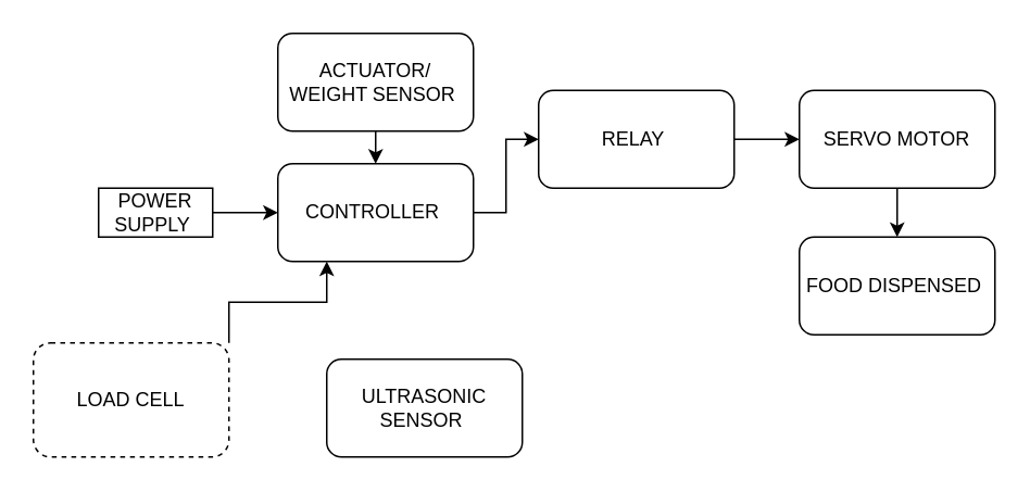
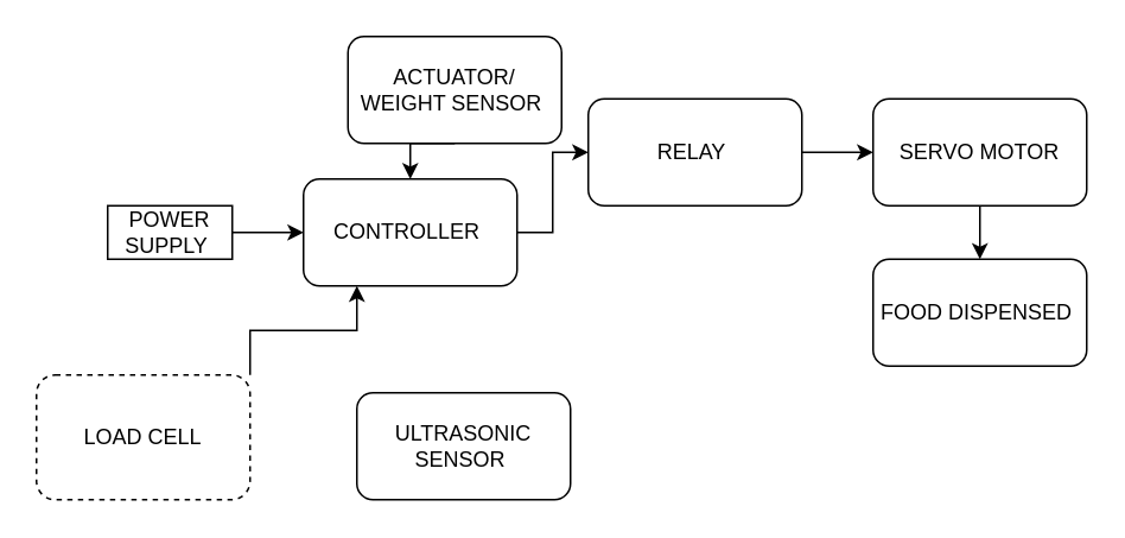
  <mxCell id="0" />
  <mxCell id="1" parent="0" />
  <mxCell id="2" style="edgeStyle=orthogonalEdgeStyle;rounded=0;orthogonalLoop=1;jettySize=auto;html=1;exitX=1;exitY=0.5;exitDx=0;exitDy=0;entryX=0;entryY=0.5;entryDx=0;entryDy=0;" edge="1" parent="1" source="3" target="7"><mxGeometry relative="1" as="geometry" /></mxCell>
  <mxCell id="3" value="CONTROLLER&amp;nbsp;" style="rounded=1;whiteSpace=wrap;html=1;" vertex="1" parent="1"><mxGeometry x="170" y="100" width="120" height="60" as="geometry" /></mxCell>
  <mxCell id="4" style="edgeStyle=orthogonalEdgeStyle;rounded=0;orthogonalLoop=1;jettySize=auto;html=1;exitX=1;exitY=0.5;exitDx=0;exitDy=0;entryX=0;entryY=0.5;entryDx=0;entryDy=0;" edge="1" parent="1" source="5" target="3"><mxGeometry relative="1" as="geometry" /></mxCell>
  <mxCell id="5" value="POWER SUPPLY&amp;nbsp;" style="rounded=0;whiteSpace=wrap;html=1;" vertex="1" parent="1"><mxGeometry x="60" y="115" width="70" height="30" as="geometry" /></mxCell>
  <mxCell id="6" style="edgeStyle=orthogonalEdgeStyle;rounded=0;orthogonalLoop=1;jettySize=auto;html=1;exitX=1;exitY=0.5;exitDx=0;exitDy=0;entryX=0;entryY=0.5;entryDx=0;entryDy=0;" edge="1" parent="1" source="7" target="9"><mxGeometry relative="1" as="geometry" /></mxCell>
  <mxCell id="7" value="RELAY&amp;nbsp;" style="rounded=1;whiteSpace=wrap;html=1;" vertex="1" parent="1"><mxGeometry x="330" y="55" width="120" height="60" as="geometry" /></mxCell>
  <mxCell id="8" style="edgeStyle=orthogonalEdgeStyle;rounded=0;orthogonalLoop=1;jettySize=auto;html=1;exitX=0.5;exitY=1;exitDx=0;exitDy=0;entryX=0.5;entryY=0;entryDx=0;entryDy=0;" edge="1" parent="1" source="9" target="10"><mxGeometry relative="1" as="geometry" /></mxCell>
  <mxCell id="9" value="SERVO MOTOR" style="rounded=1;whiteSpace=wrap;html=1;" vertex="1" parent="1"><mxGeometry x="490" y="55" width="120" height="60" as="geometry" /></mxCell>
  <mxCell id="10" value="FOOD DISPENSED&amp;nbsp;" style="rounded=1;whiteSpace=wrap;html=1;" vertex="1" parent="1"><mxGeometry x="490" y="145" width="120" height="60" as="geometry" /></mxCell>
  <mxCell id="11" style="edgeStyle=orthogonalEdgeStyle;rounded=0;orthogonalLoop=1;jettySize=auto;html=1;exitX=1;exitY=0;exitDx=0;exitDy=0;entryX=0.25;entryY=1;entryDx=0;entryDy=0;" edge="1" parent="1" source="12" target="3"><mxGeometry relative="1" as="geometry" /></mxCell>
  <mxCell id="12" value="LOAD CELL" style="rounded=1;whiteSpace=wrap;html=1;dashed=1;" vertex="1" parent="1"><mxGeometry x="20" y="210" width="120" height="70" as="geometry" /></mxCell>
  <mxCell id="13" value="ULTRASONIC SENSOR&amp;nbsp;" style="rounded=1;whiteSpace=wrap;html=1;" vertex="1" parent="1"><mxGeometry x="200" y="220" width="120" height="60" as="geometry" /></mxCell>
  <mxCell id="14" style="edgeStyle=orthogonalEdgeStyle;rounded=0;orthogonalLoop=1;jettySize=auto;html=1;exitX=0.5;exitY=1;exitDx=0;exitDy=0;entryX=0.5;entryY=0;entryDx=0;entryDy=0;" edge="1" parent="1" source="15" target="3"><mxGeometry relative="1" as="geometry" /></mxCell>
- <mxCell id="15" value="ACTUATOR/ WEIGHT SENSOR&amp;nbsp;" style="rounded=1;whiteSpace=wrap;html=1;" vertex="1" parent="1"><mxGeometry x="170" y="20" width="120" height="60" as="geometry" /></mxCell>
+ <mxCell id="15" value="ACTUATOR/ WEIGHT SENSOR&amp;nbsp;" style="rounded=1;whiteSpace=wrap;html=1;" vertex="1" parent="1"><mxGeometry x="195" y="20" width="120" height="60" as="geometry" /></mxCell>
